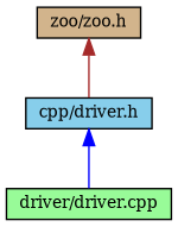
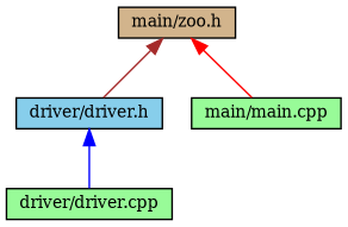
  digraph {
    fontname="DejaVu Serif"
    node [color=black fillcolor=palegreen fontname="DejaVu Serif" fontsize=10 shape=record style=filled]
    edge [dir=back fontname="DejaVu Serif" fontsize=10 labelfontname=Helvetica labelfontsize=10 style=solid]
-   n1 [fillcolor=tan fontcolor=black height=0.2 label="zoo/zoo.h" width=0.4]
-   n2 [fillcolor=skyblue height=0.2 label="cpp/driver.h" width=0.4]
+   n1 [fillcolor=tan fontcolor=black height=0.2 label="main/zoo.h" width=0.4]
+   n2 [fillcolor=skyblue height=0.2 label="driver/driver.h" width=0.4]
+   n3 [height=0.2 label="main/main.cpp" width=0.4]
    n4 [height=0.2 label="driver/driver.cpp" width=0.4]
    n1 -> n2 [color=brown]
+   n1 -> n3 [color=red]
    n2 -> n4 [color=blue]
  }
